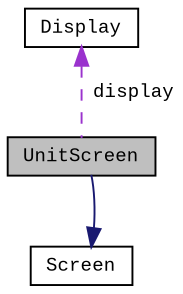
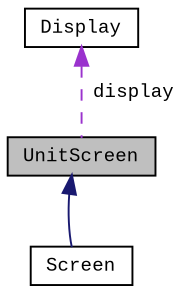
  digraph {
    fontname="Liberation Mono"
    node [color=black fillcolor=white fontname="Liberation Mono" fontsize=10 shape=record style=filled]
    edge [dir=back fontname="Liberation Mono" fontsize=10 labelfontname=Helvetica labelfontsize=10]
    n1 [fillcolor=grey75 fontcolor=black height=0.2 label=UnitScreen width=0.4]
    n2 [height=0.2 label=Screen width=0.4]
    n3 [height=0.2 label=Display width=0.4]
-   n2 -> n1 [color=midnightblue style=solid]
+   n1 -> n2 [color=midnightblue style=solid]
    n3 -> n1 [color=darkorchid3 label=" display" style=dashed]
  }
